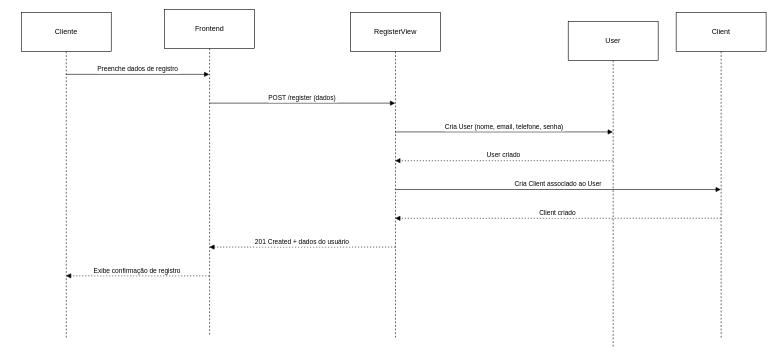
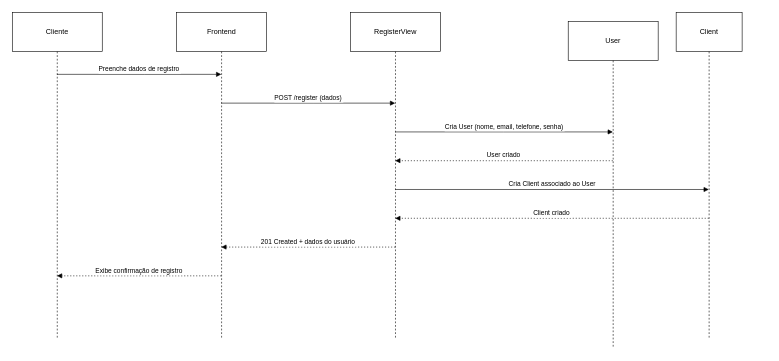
  <mxCell id="0" />
  <mxCell id="1" parent="0" />
- <mxCell id="2" value="Cliente" style="shape=umlLifeline;perimeter=lifelinePerimeter;whiteSpace=wrap;container=1;dropTarget=0;collapsible=0;recursiveResize=0;outlineConnect=0;portConstraint=eastwest;newEdgeStyle={&quot;edgeStyle&quot;:&quot;elbowEdgeStyle&quot;,&quot;elbow&quot;:&quot;vertical&quot;,&quot;curved&quot;:0,&quot;rounded&quot;:0};size=65;" vertex="1" parent="1"><mxGeometry x="35" y="20" width="150" height="544" as="geometry" /></mxCell>
- <mxCell id="3" value="Frontend" style="shape=umlLifeline;perimeter=lifelinePerimeter;whiteSpace=wrap;container=1;dropTarget=0;collapsible=0;recursiveResize=0;outlineConnect=0;portConstraint=eastwest;newEdgeStyle={&quot;edgeStyle&quot;:&quot;elbowEdgeStyle&quot;,&quot;elbow&quot;:&quot;vertical&quot;,&quot;curved&quot;:0,&quot;rounded&quot;:0};size=65;" vertex="1" parent="1"><mxGeometry x="274" y="15" width="150" height="544" as="geometry" /></mxCell>
+ <mxCell id="2" value="Cliente" style="shape=umlLifeline;perimeter=lifelinePerimeter;whiteSpace=wrap;container=1;dropTarget=0;collapsible=0;recursiveResize=0;outlineConnect=0;portConstraint=eastwest;newEdgeStyle={&quot;edgeStyle&quot;:&quot;elbowEdgeStyle&quot;,&quot;elbow&quot;:&quot;vertical&quot;,&quot;curved&quot;:0,&quot;rounded&quot;:0};size=65;" vertex="1" parent="1"><mxGeometry x="20" y="20" width="150" height="544" as="geometry" /></mxCell>
+ <mxCell id="3" value="Frontend" style="shape=umlLifeline;perimeter=lifelinePerimeter;whiteSpace=wrap;container=1;dropTarget=0;collapsible=0;recursiveResize=0;outlineConnect=0;portConstraint=eastwest;newEdgeStyle={&quot;edgeStyle&quot;:&quot;elbowEdgeStyle&quot;,&quot;elbow&quot;:&quot;vertical&quot;,&quot;curved&quot;:0,&quot;rounded&quot;:0};size=65;" vertex="1" parent="1"><mxGeometry x="294" y="20" width="150" height="544" as="geometry" /></mxCell>
  <mxCell id="4" value="RegisterView" style="shape=umlLifeline;perimeter=lifelinePerimeter;whiteSpace=wrap;container=1;dropTarget=0;collapsible=0;recursiveResize=0;outlineConnect=0;portConstraint=eastwest;newEdgeStyle={&quot;edgeStyle&quot;:&quot;elbowEdgeStyle&quot;,&quot;elbow&quot;:&quot;vertical&quot;,&quot;curved&quot;:0,&quot;rounded&quot;:0};size=65;" vertex="1" parent="1"><mxGeometry x="584" y="20" width="150" height="544" as="geometry" /></mxCell>
  <mxCell id="5" value="User" style="shape=umlLifeline;perimeter=lifelinePerimeter;whiteSpace=wrap;container=1;dropTarget=0;collapsible=0;recursiveResize=0;outlineConnect=0;portConstraint=eastwest;newEdgeStyle={&quot;edgeStyle&quot;:&quot;elbowEdgeStyle&quot;,&quot;elbow&quot;:&quot;vertical&quot;,&quot;curved&quot;:0,&quot;rounded&quot;:0};size=65;" vertex="1" parent="1"><mxGeometry x="947" y="35" width="150" height="544" as="geometry" /></mxCell>
- <mxCell id="6" value="Client" style="shape=umlLifeline;perimeter=lifelinePerimeter;whiteSpace=wrap;container=1;dropTarget=0;collapsible=0;recursiveResize=0;outlineConnect=0;portConstraint=eastwest;newEdgeStyle={&quot;edgeStyle&quot;:&quot;elbowEdgeStyle&quot;,&quot;elbow&quot;:&quot;vertical&quot;,&quot;curved&quot;:0,&quot;rounded&quot;:0};size=65;" vertex="1" parent="1"><mxGeometry x="1127" y="20" width="150" height="544" as="geometry" /></mxCell>
+ <mxCell id="6" value="Client" style="shape=umlLifeline;perimeter=lifelinePerimeter;whiteSpace=wrap;container=1;dropTarget=0;collapsible=0;recursiveResize=0;outlineConnect=0;portConstraint=eastwest;newEdgeStyle={&quot;edgeStyle&quot;:&quot;elbowEdgeStyle&quot;,&quot;elbow&quot;:&quot;vertical&quot;,&quot;curved&quot;:0,&quot;rounded&quot;:0};size=65;" vertex="1" parent="1"><mxGeometry x="1127" y="20" width="110" height="544" as="geometry" /></mxCell>
  <mxCell id="7" value="Preenche dados de registro" style="verticalAlign=bottom;edgeStyle=elbowEdgeStyle;elbow=vertical;curved=0;rounded=0;endArrow=block;" edge="1" parent="1" source="2" target="3"><mxGeometry relative="1" as="geometry"><Array as="points"><mxPoint x="241" y="123" /></Array></mxGeometry></mxCell>
  <mxCell id="8" value="POST /register (dados)" style="verticalAlign=bottom;edgeStyle=elbowEdgeStyle;elbow=vertical;curved=0;rounded=0;endArrow=block;" edge="1" parent="1" source="3" target="4"><mxGeometry relative="1" as="geometry"><Array as="points"><mxPoint x="523" y="171" /></Array></mxGeometry></mxCell>
  <mxCell id="9" value="Cria User (nome, email, telefone, senha)" style="verticalAlign=bottom;edgeStyle=elbowEdgeStyle;elbow=vertical;curved=0;rounded=0;endArrow=block;" edge="1" parent="1" source="4" target="5"><mxGeometry relative="1" as="geometry"><Array as="points"><mxPoint x="839" y="219" /></Array></mxGeometry></mxCell>
  <mxCell id="10" value="User criado" style="verticalAlign=bottom;edgeStyle=elbowEdgeStyle;elbow=vertical;curved=0;rounded=0;dashed=1;dashPattern=2 3;endArrow=block;" edge="1" parent="1" source="5" target="4"><mxGeometry relative="1" as="geometry"><Array as="points"><mxPoint x="842" y="267" /></Array></mxGeometry></mxCell>
  <mxCell id="11" value="Cria Client associado ao User" style="verticalAlign=bottom;edgeStyle=elbowEdgeStyle;elbow=vertical;curved=0;rounded=0;endArrow=block;" edge="1" parent="1" source="4" target="6"><mxGeometry relative="1" as="geometry"><Array as="points"><mxPoint x="939" y="315" /></Array></mxGeometry></mxCell>
  <mxCell id="12" value="Client criado" style="verticalAlign=bottom;edgeStyle=elbowEdgeStyle;elbow=vertical;curved=0;rounded=0;dashed=1;dashPattern=2 3;endArrow=block;" edge="1" parent="1" source="6" target="4"><mxGeometry relative="1" as="geometry"><Array as="points"><mxPoint x="942" y="363" /></Array></mxGeometry></mxCell>
  <mxCell id="13" value="201 Created + dados do usuário" style="verticalAlign=bottom;edgeStyle=elbowEdgeStyle;elbow=vertical;curved=0;rounded=0;dashed=1;dashPattern=2 3;endArrow=block;" edge="1" parent="1" source="4" target="3"><mxGeometry relative="1" as="geometry"><Array as="points"><mxPoint x="526" y="411" /></Array></mxGeometry></mxCell>
  <mxCell id="14" value="Exibe confirmação de registro" style="verticalAlign=bottom;edgeStyle=elbowEdgeStyle;elbow=vertical;curved=0;rounded=0;dashed=1;dashPattern=2 3;endArrow=block;" edge="1" parent="1" source="3" target="2"><mxGeometry relative="1" as="geometry"><Array as="points"><mxPoint x="244" y="459" /></Array></mxGeometry></mxCell>
